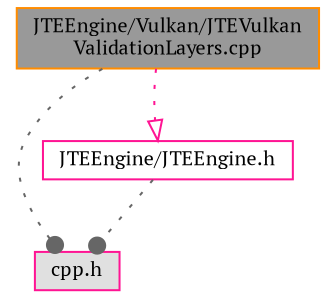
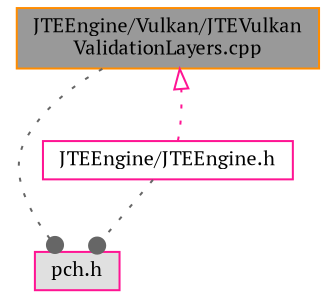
  digraph {
    fontname="PT Serif"
    node [color=deeppink fontname="PT Serif" fontsize=10 shape=box style=filled]
    edge [arrowhead=dot color=gray40 fontname="PT Serif" fontsize=10 labelfontname=Helvetica labelfontsize=10 style=dotted]
    n1 [color=darkorange fillcolor=grey60 fontcolor=black height=0.2 label="JTEEngine/Vulkan/JTEVulkan\lValidationLayers.cpp" width=0.4]
-   n2 [fillcolor="#E0E0E0" height=0.2 label="cpp.h" width=0.4]
+   n2 [fillcolor="#E0E0E0" height=0.2 label="pch.h" width=0.4]
    n3 [fillcolor=white height=0.2 label="JTEEngine/JTEEngine.h" width=0.4]
    n1 -> n2
-   n1 -> n3 [arrowhead=onormal color=deeppink]
+   n3 -> n1 [arrowhead=onormal color=deeppink]
    n3 -> n2
  }
